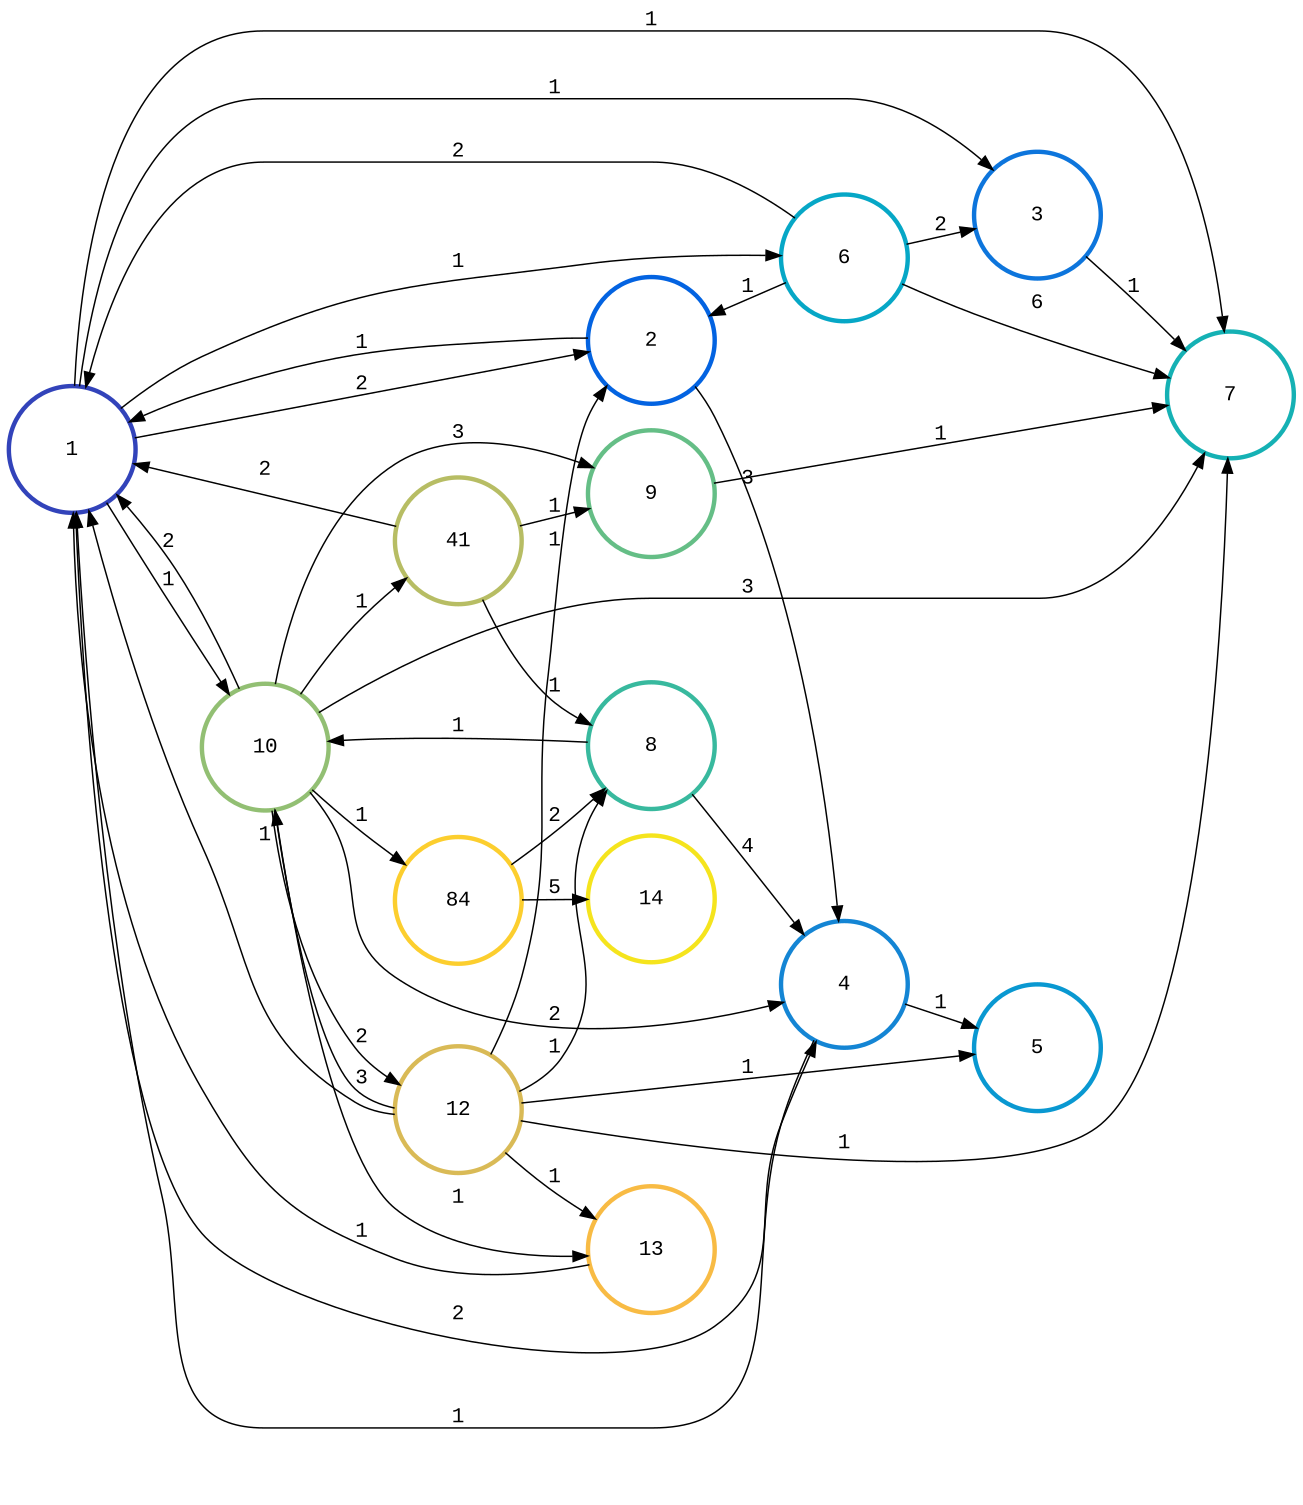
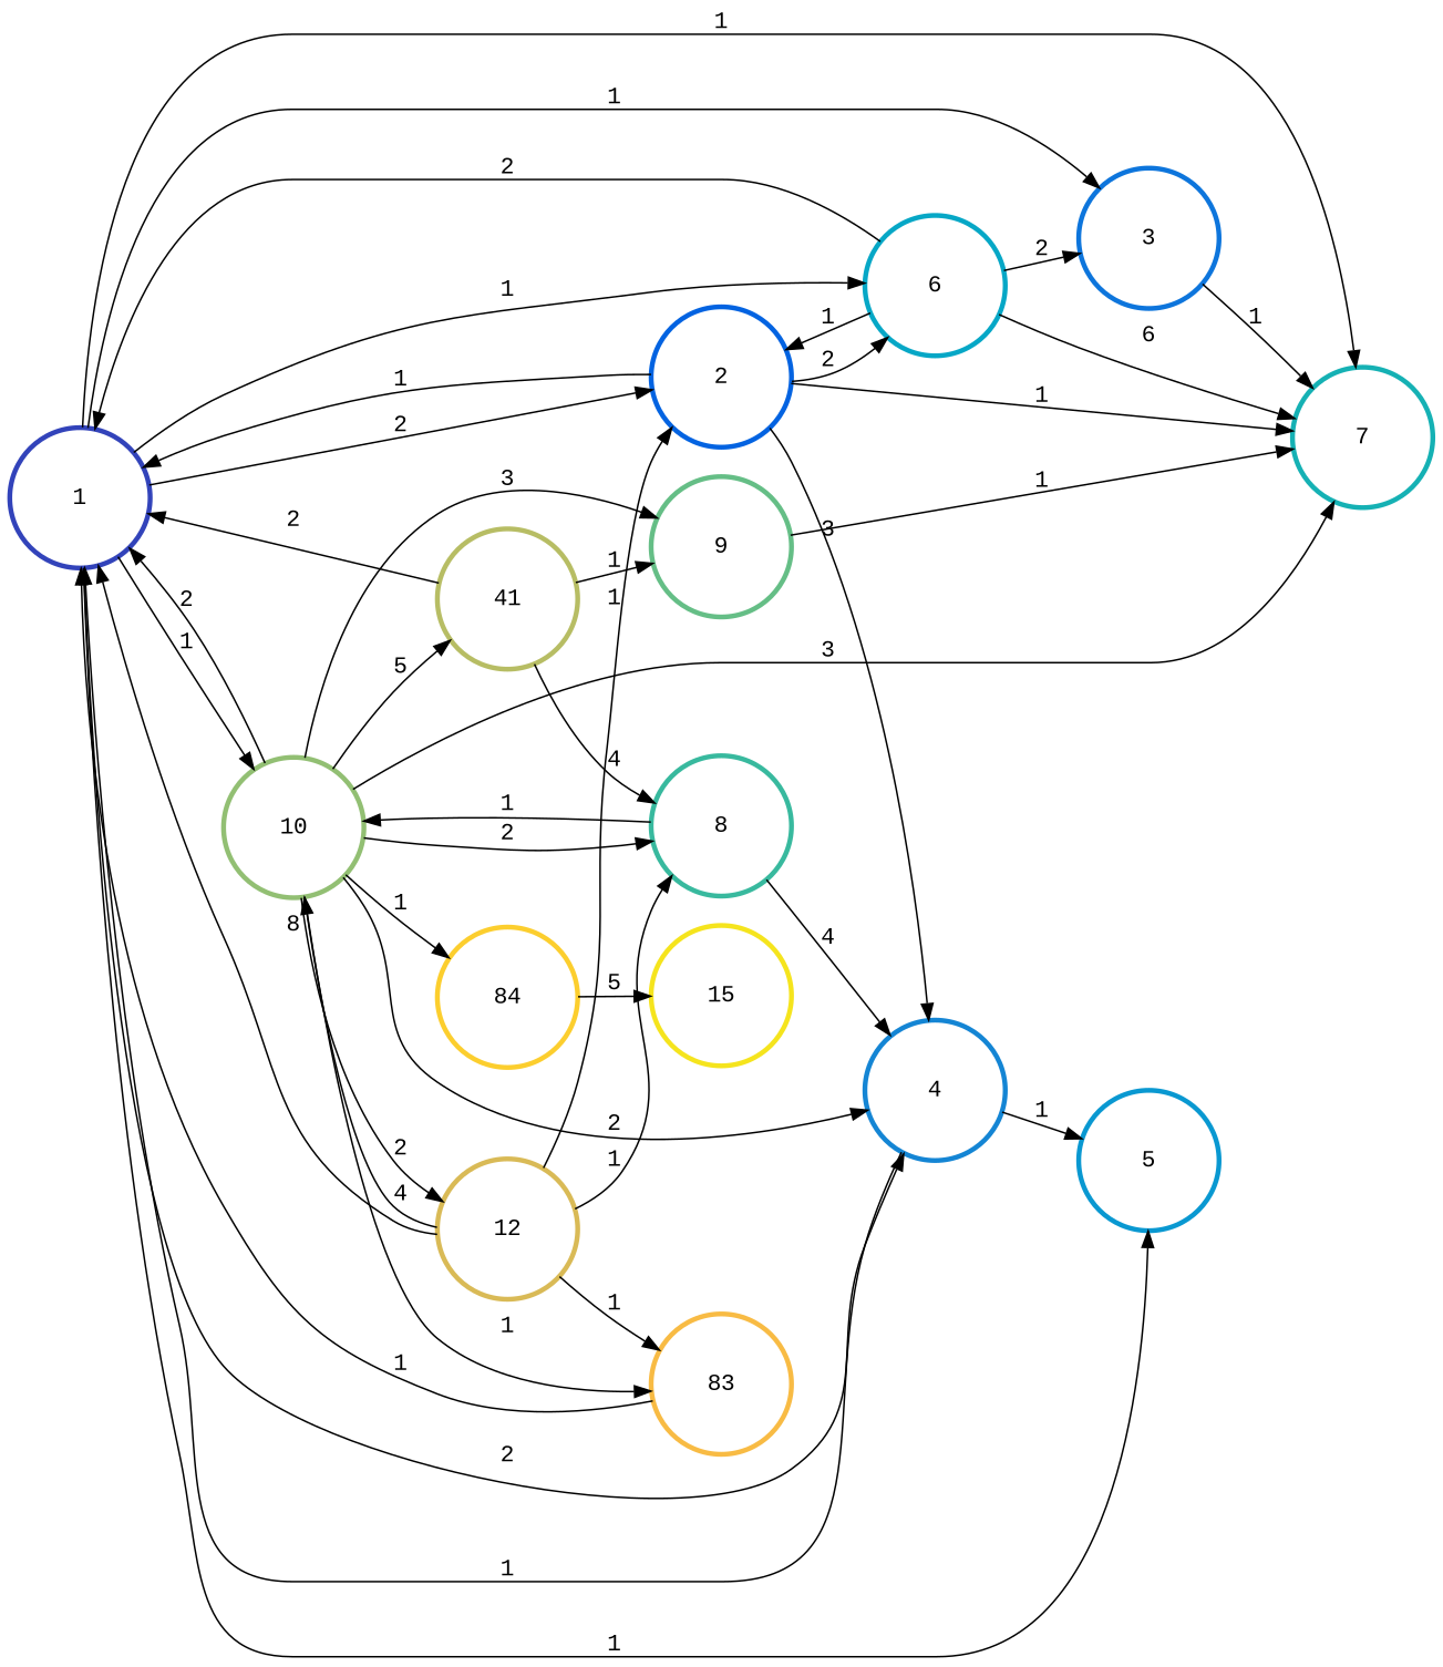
  digraph {
    fontname="Liberation Mono"
    rankdir=LR
    node [fontname="Liberation Mono" penwidth=3]
    edge [color=black fontname="Liberation Mono" penwidth=1]
    n1 [color="#3243BA" height=1.2 label=1 width=1.2]
    n2 [color="#0363E1" height=1.2 label=2 width=1.2]
    n3 [color="#0D75DC" height=1.2 label=3 width=1.2]
    n4 [color="#1485D4" height=1.2 label=4 width=1.2]
    n5 [color="#0998D1" height=1.2 label=5 width=1.2]
    n6 [color="#06A7C6" height=1.2 label=6 width=1.2]
    n7 [color="#15B1B4" height=1.2 label=7 width=1.2]
    n8 [color="#92BF73" height=1.2 label=10 width=1.2]
    n9 [color="#38B99E" height=1.2 label=8 width=1.2]
    n10 [color="#65BE86" height=1.2 label=9 width=1.2]
    n11 [color="#B7BD64" height=1.2 label=41 width=1.2]
    n12 [color="#D9BA56" height=1.2 label=12 width=1.2]
-   n13 [color="#F8BB44" height=1.2 label=13 width=1.2]
+   n13 [color="#F8BB44" height=1.2 label=83 width=1.2]
    n14 [color="#FCCE2E" height=1.2 label=84 width=1.2]
-   n15 [color="#F5E41D" height=1.2 label=14 width=1.2]
+   n15 [color="#F5E41D" height=1.2 label=15 width=1.2]
    n1 -> n2 [label=2]
    n1 -> n3 [label=1]
    n1 -> n4 [label=2]
-   n12 -> n5 [label=1]
+   n1 -> n5 [label=1]
    n1 -> n6 [label=1]
    n1 -> n7 [label=1]
    n1 -> n8 [label=1]
    n2 -> n1 [label=1]
    n2 -> n4 [label=3]
-   n12 -> n7 [label=1]
+   n2 -> n6 [label=2]
+   n2 -> n7 [label=1]
    n3 -> n7 [label=1]
    n4 -> n1 [label=1]
    n4 -> n5 [label=1]
    n6 -> n1 [label=2]
    n6 -> n2 [label=1]
    n6 -> n3 [label=2]
    n6 -> n7 [label=6]
    n8 -> n1 [label=2]
    n8 -> n4 [label=2]
    n8 -> n7 [label=3]
-   n14 -> n9 [label=2]
+   n8 -> n9 [label=2]
    n8 -> n10 [label=3]
-   n8 -> n11 [label=1]
+   n8 -> n11 [label=5]
    n8 -> n12 [label=2]
    n8 -> n13 [label=1]
    n8 -> n14 [label=1]
    n9 -> n4 [label=4]
    n9 -> n8 [label=1]
    n10 -> n7 [label=1]
    n11 -> n1 [label=2]
-   n11 -> n9 [label=1]
+   n11 -> n9 [label=4]
    n11 -> n10 [label=1]
-   n12 -> n1 [label=1]
+   n12 -> n1 [label=8]
    n12 -> n2 [label=1]
-   n12 -> n8 [label=3]
+   n12 -> n8 [label=4]
    n12 -> n9 [label=1]
    n12 -> n13 [label=1]
    n13 -> n1 [label=1]
    n14 -> n15 [label=5]
  }
